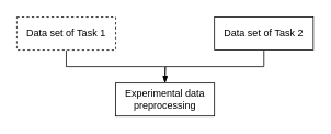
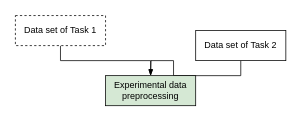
  <mxCell id="0" />
  <mxCell id="1" parent="0" />
  <mxCell id="2" style="edgeStyle=orthogonalEdgeStyle;rounded=0;orthogonalLoop=1;jettySize=auto;html=1;exitX=0.5;exitY=1;exitDx=0;exitDy=0;endArrow=blockThin;endFill=1;" edge="1" parent="1" source="3" target="6"><mxGeometry relative="1" as="geometry" /></mxCell>
  <mxCell id="3" value="Data set of&amp;nbsp;Task 1" style="rounded=0;whiteSpace=wrap;html=1;dashed=1;" vertex="1" parent="1"><mxGeometry x="20" y="20" width="120" height="40" as="geometry" /></mxCell>
  <mxCell id="4" style="edgeStyle=orthogonalEdgeStyle;rounded=0;orthogonalLoop=1;jettySize=auto;html=1;exitX=0.5;exitY=1;exitDx=0;exitDy=0;endArrow=blockThin;endFill=1;" edge="1" parent="1" source="5"><mxGeometry relative="1" as="geometry"><mxPoint x="200" y="100" as="targetPoint" /></mxGeometry></mxCell>
- <mxCell id="5" value="Data set of&amp;nbsp;Task 2" style="rounded=0;whiteSpace=wrap;html=1;" vertex="1" parent="1"><mxGeometry x="260" y="20" width="120" height="40" as="geometry" /></mxCell>
- <mxCell id="6" value="Experimental data preprocessing" style="rounded=0;whiteSpace=wrap;html=1;" vertex="1" parent="1"><mxGeometry x="140" y="100" width="120" height="40" as="geometry" /></mxCell>
+ <mxCell id="5" value="Data set of&amp;nbsp;Task 2" style="rounded=0;whiteSpace=wrap;html=1;" vertex="1" parent="1"><mxGeometry x="260" y="40" width="120" height="40" as="geometry" /></mxCell>
+ <mxCell id="6" value="Experimental data preprocessing" style="rounded=0;whiteSpace=wrap;html=1;fillColor=#d5e8d4;" vertex="1" parent="1"><mxGeometry x="140" y="100" width="120" height="40" as="geometry" /></mxCell>
